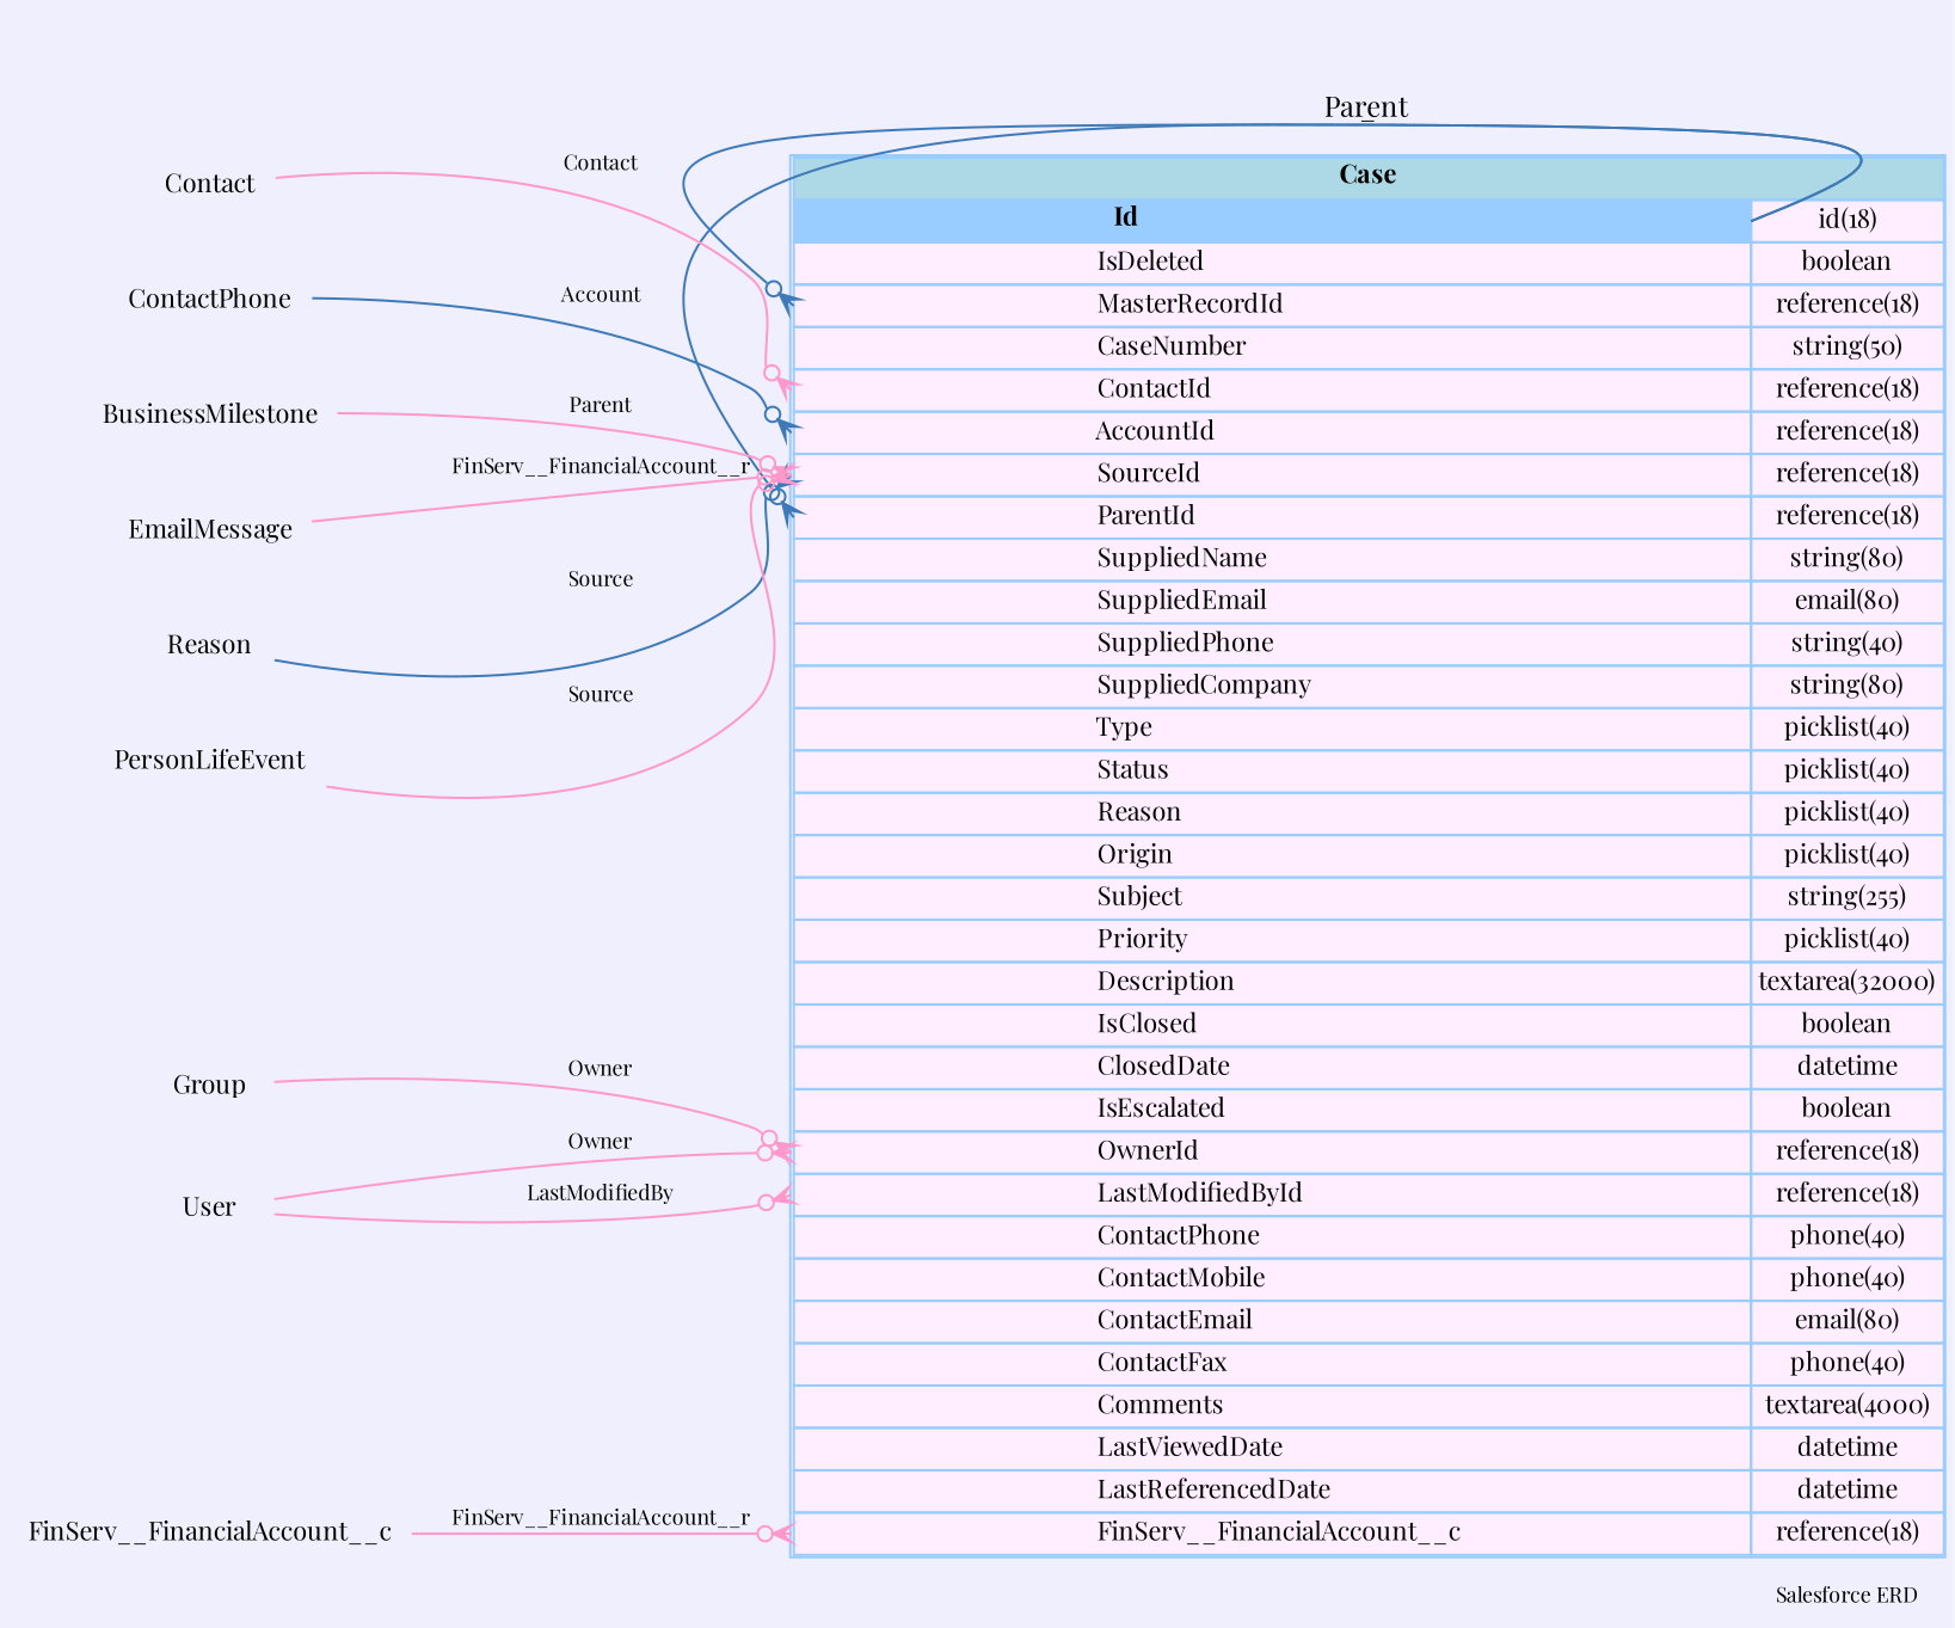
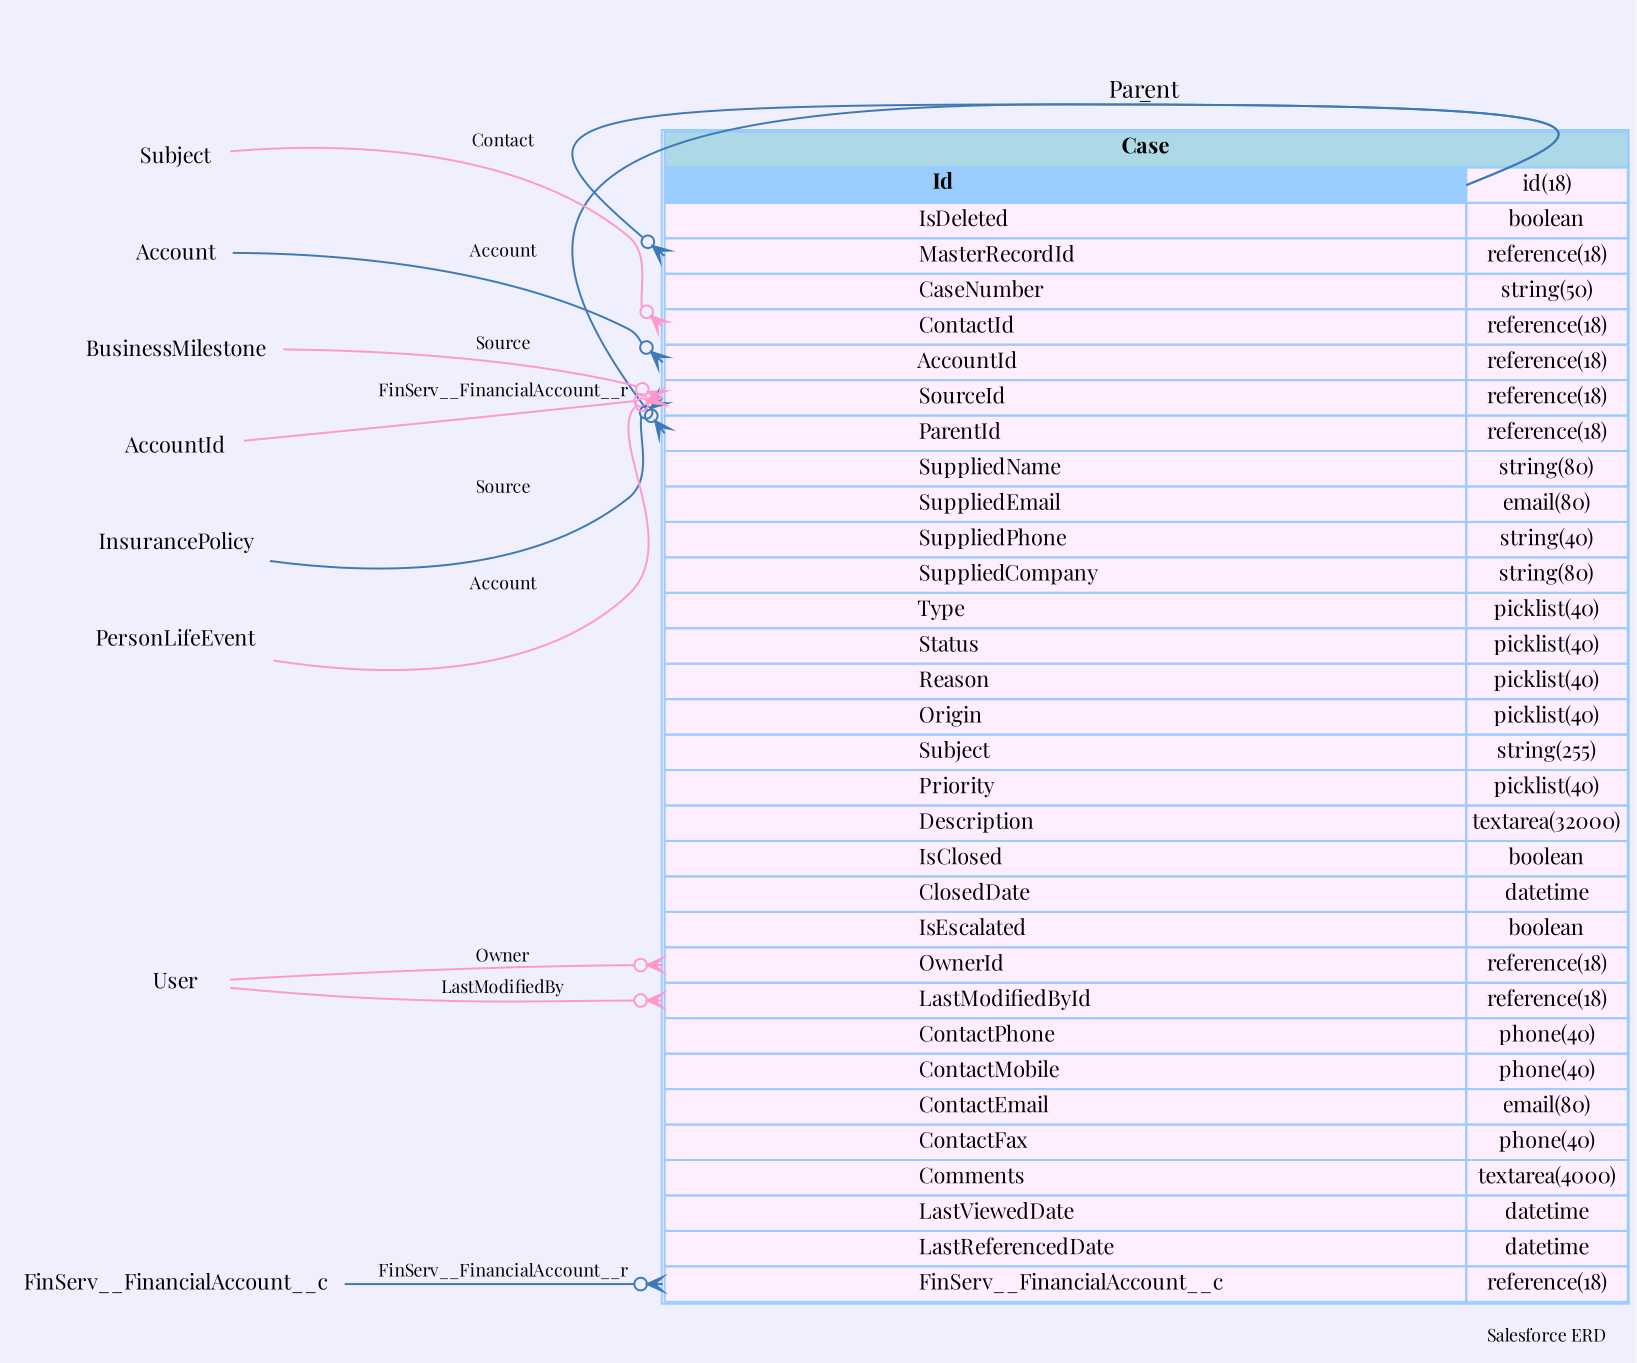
  digraph {
    bgcolor="#efeffd"
    fontname="Playfair Display"
    fontsize=9
    label="Salesforce ERD "
    labeljust=r
    nodesep=0.18
    rankdir=RL
    ranksep=0.46
    node [color="#99ccff" fontname="Playfair Display" fontsize=11 shape=plaintext]
    edge [arrowhead=none arrowsize=0.8 arrowtail=crowodot color="#ff99cc" dir=back fontname="Playfair Display" fontsize=9 headport="Id:e" tailport="SourceId:w"]
    n1 [label=<                 <table border="1" cellborder="1" cellspacing="0" bgcolor="#ffeeff" >                      <tr><td colspan="3" bgcolor="lightblue"><b>Case</b></td></tr>              <tr>                                         <td  bgcolor="#99ccff" port="Id" align="left">                                            <b>Id</b>                                         </td><td>id(18)</td></tr> <tr>                                          <td port="IsDeleted" align="left">                                          IsDeleted                                        </td><td>boolean</td></tr> <tr>                                          <td port="MasterRecordId" align="left">                                          MasterRecordId                                        </td><td>reference(18)</td></tr> <tr>                                          <td port="CaseNumber" align="left">                                          CaseNumber                                        </td><td>string(50)</td></tr> <tr>                                          <td port="ContactId" align="left">                                          ContactId                                        </td><td>reference(18)</td></tr> <tr>                                          <td port="AccountId" align="left">                                          AccountId                                        </td><td>reference(18)</td></tr> <tr>                                          <td port="SourceId" align="left">                                          SourceId                                        </td><td>reference(18)</td></tr> <tr>                                          <td port="ParentId" align="left">                                          ParentId                                        </td><td>reference(18)</td></tr> <tr>                                          <td port="SuppliedName" align="left">                                          SuppliedName                                        </td><td>string(80)</td></tr> <tr>                                          <td port="SuppliedEmail" align="left">                                          SuppliedEmail                                        </td><td>email(80)</td></tr> <tr>                                          <td port="SuppliedPhone" align="left">                                          SuppliedPhone                                        </td><td>string(40)</td></tr> <tr>                                          <td port="SuppliedCompany" align="left">                                          SuppliedCompany                                        </td><td>string(80)</td></tr> <tr>                                          <td port="Type" align="left">                                          Type                                        </td><td>picklist(40)</td></tr> <tr>                                          <td port="Status" align="left">                                          Status                                        </td><td>picklist(40)</td></tr> <tr>                                          <td port="Reason" align="left">                                          Reason                                        </td><td>picklist(40)</td></tr> <tr>                                          <td port="Origin" align="left">                                          Origin                                        </td><td>picklist(40)</td></tr> <tr>                                          <td port="Subject" align="left">                                          Subject                                        </td><td>string(255)</td></tr> <tr>                                          <td port="Priority" align="left">                                          Priority                                        </td><td>picklist(40)</td></tr> <tr>                                          <td port="Description" align="left">                                          Description                                        </td><td>textarea(32000)</td></tr> <tr>                                          <td port="IsClosed" align="left">                                          IsClosed                                        </td><td>boolean</td></tr> <tr>                                          <td port="ClosedDate" align="left">                                          ClosedDate                                        </td><td>datetime</td></tr> <tr>                                          <td port="IsEscalated" align="left">                                          IsEscalated                                        </td><td>boolean</td></tr> <tr>                                          <td port="OwnerId" align="left">                                          OwnerId                                        </td><td>reference(18)</td></tr> <tr>                                          <td port="LastModifiedById" align="left">                                          LastModifiedById                                        </td><td>reference(18)</td></tr> <tr>                                          <td port="ContactPhone" align="left">                                          ContactPhone                                        </td><td>phone(40)</td></tr> <tr>                                          <td port="ContactMobile" align="left">                                          ContactMobile                                        </td><td>phone(40)</td></tr> <tr>                                          <td port="ContactEmail" align="left">                                          ContactEmail                                        </td><td>email(80)</td></tr> <tr>                                          <td port="ContactFax" align="left">                                          ContactFax                                        </td><td>phone(40)</td></tr> <tr>                                          <td port="Comments" align="left">                                          Comments                                        </td><td>textarea(4000)</td></tr> <tr>                                          <td port="LastViewedDate" align="left">                                          LastViewedDate                                        </td><td>datetime</td></tr> <tr>                                          <td port="LastReferencedDate" align="left">                                          LastReferencedDate                                        </td><td>datetime</td></tr> <tr>                                          <td port="FinServ__FinancialAccount__c" align="left">                                          FinServ__FinancialAccount__c                                        </td><td>reference(18)</td></tr>                             </table>                 > margin=0 shape=none]
-   Contact
-   Account [label=ContactPhone]
+   Contact [label=Subject]
+   Account
    BusinessMilestone
-   EmailMessage
-   InsurancePolicy [label=Reason]
+   EmailMessage [label=AccountId]
+   InsurancePolicy
    PersonLifeEvent
-   Group
    User
    FinServ__FinancialAccount__c
    n1 -> n1 [color="#3e7ab7" fontsize=12 label=_ tailport="MasterRecordId:w"]
    n1 -> n1 [color="#3e7ab7" fontsize=12 label=Parent tailport="ParentId:w"]
    n1 -> Contact [label=Contact tailport="ContactId:w"]
    n1 -> Account [color="#3e7ab7" label=Account tailport="AccountId:w"]
-   n1 -> BusinessMilestone [label=Parent]
+   n1 -> BusinessMilestone [label=Source]
    n1 -> EmailMessage [label=FinServ__FinancialAccount__r]
    n1 -> InsurancePolicy [color="#3e7ab7" label=Source]
-   n1 -> PersonLifeEvent [label=Source]
-   n1 -> Group [label=Owner tailport="OwnerId:w"]
+   n1 -> PersonLifeEvent [label=Account]
    n1 -> User [label=Owner tailport="OwnerId:w"]
    n1 -> User [label=LastModifiedBy tailport="LastModifiedById:w"]
-   n1 -> FinServ__FinancialAccount__c [label=FinServ__FinancialAccount__r tailport="FinServ__FinancialAccount__c:w"]
+   n1 -> FinServ__FinancialAccount__c [color="#3e7ab7" label=FinServ__FinancialAccount__r tailport="FinServ__FinancialAccount__c:w"]
  }
